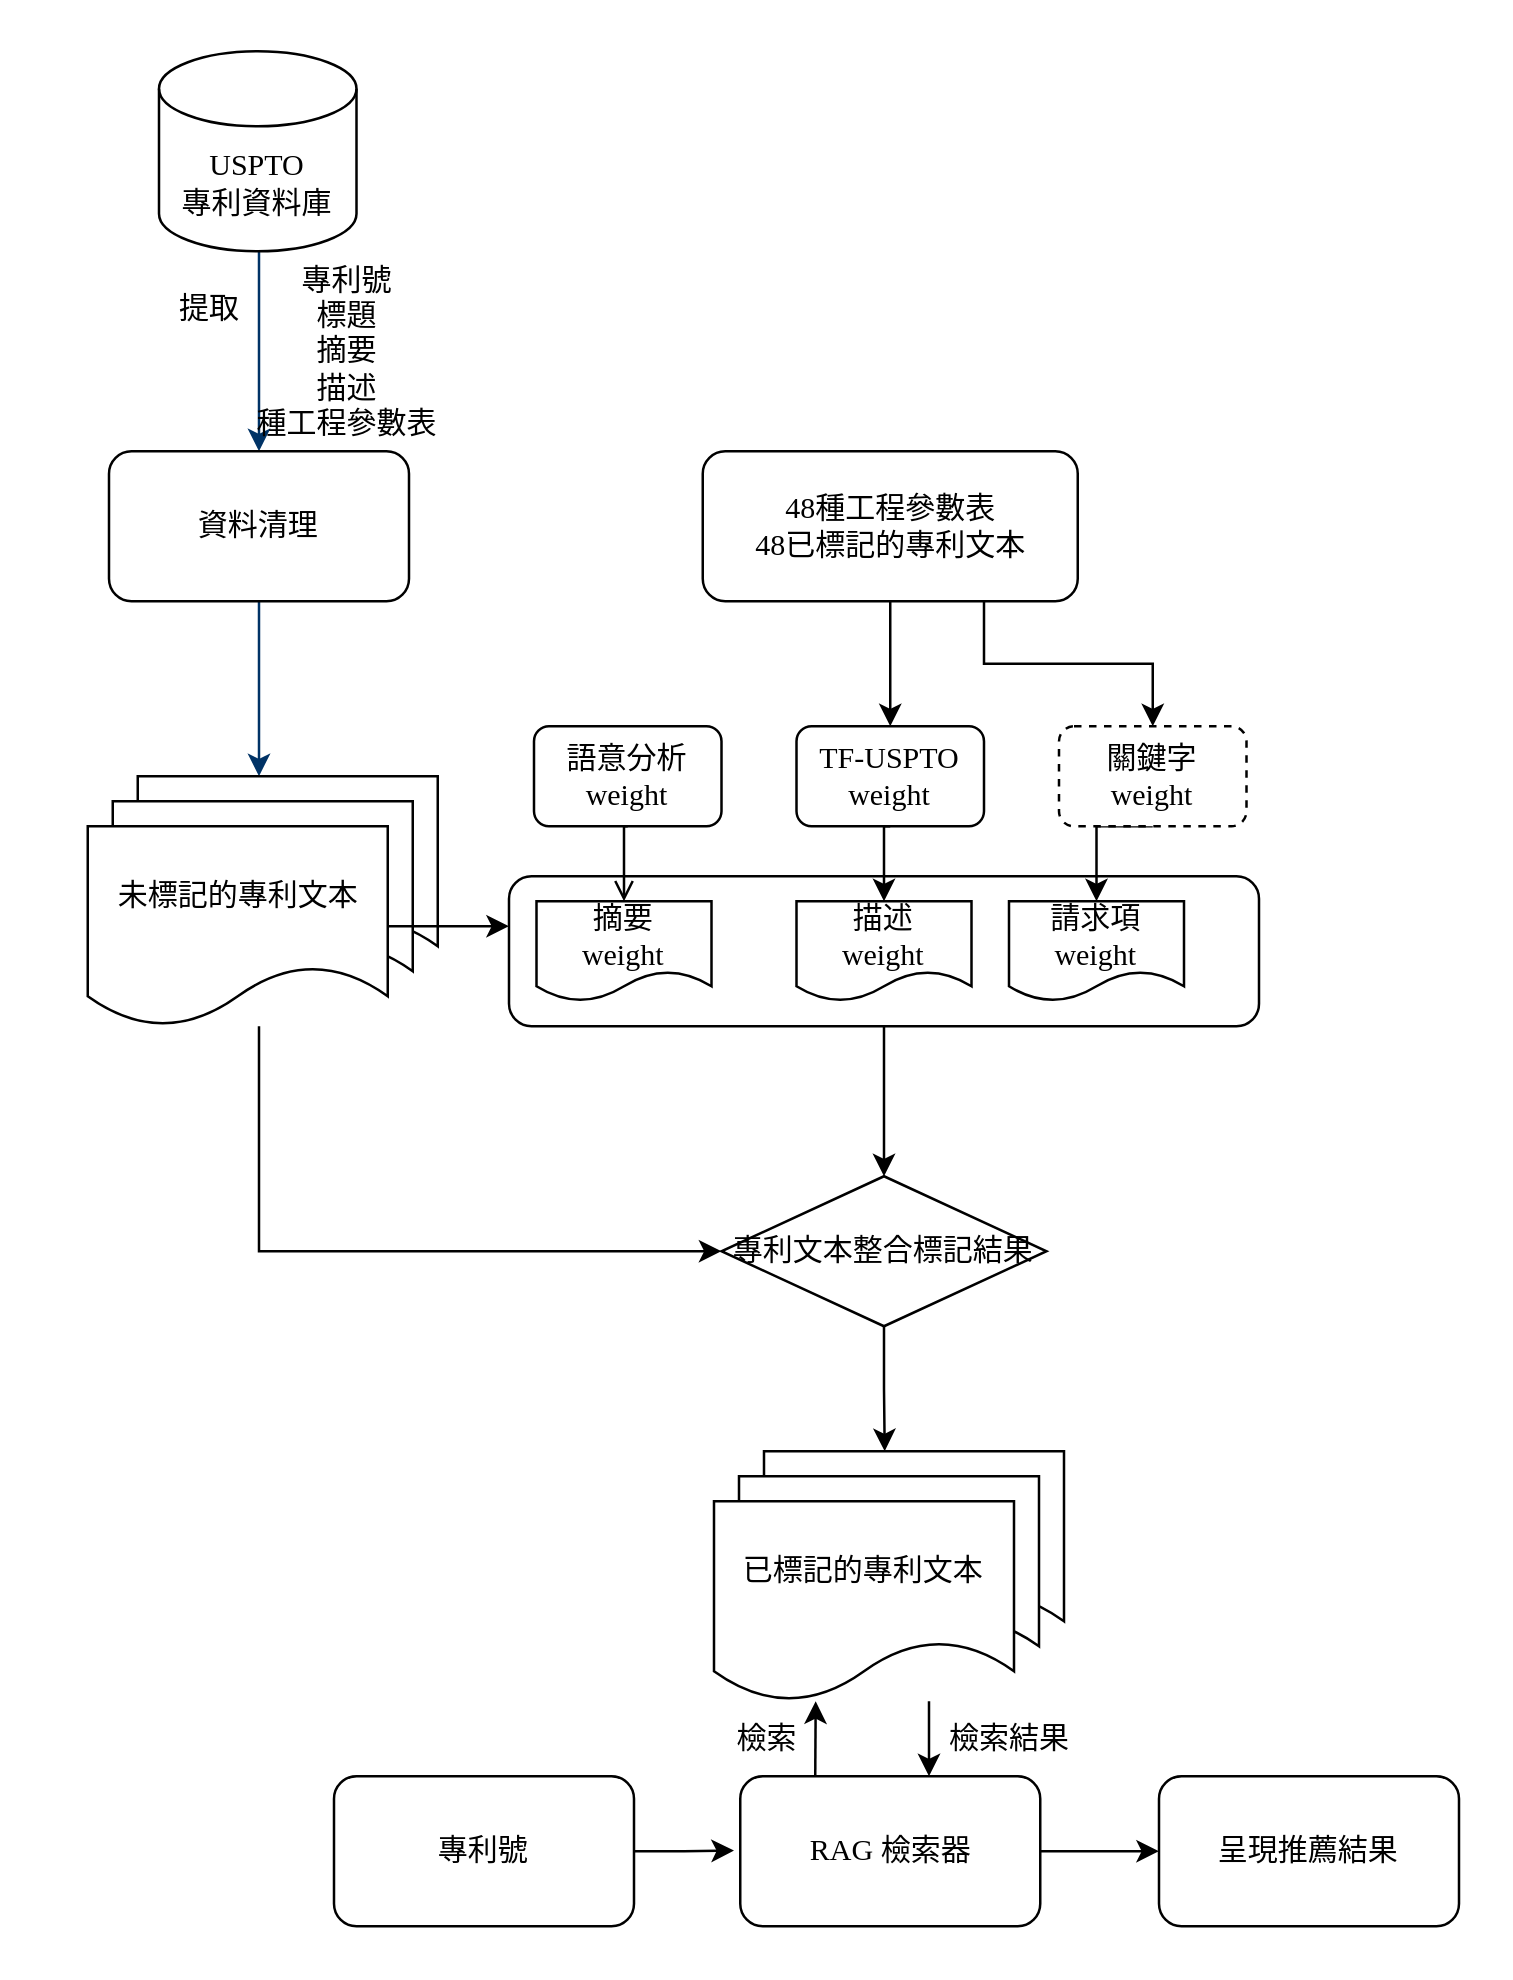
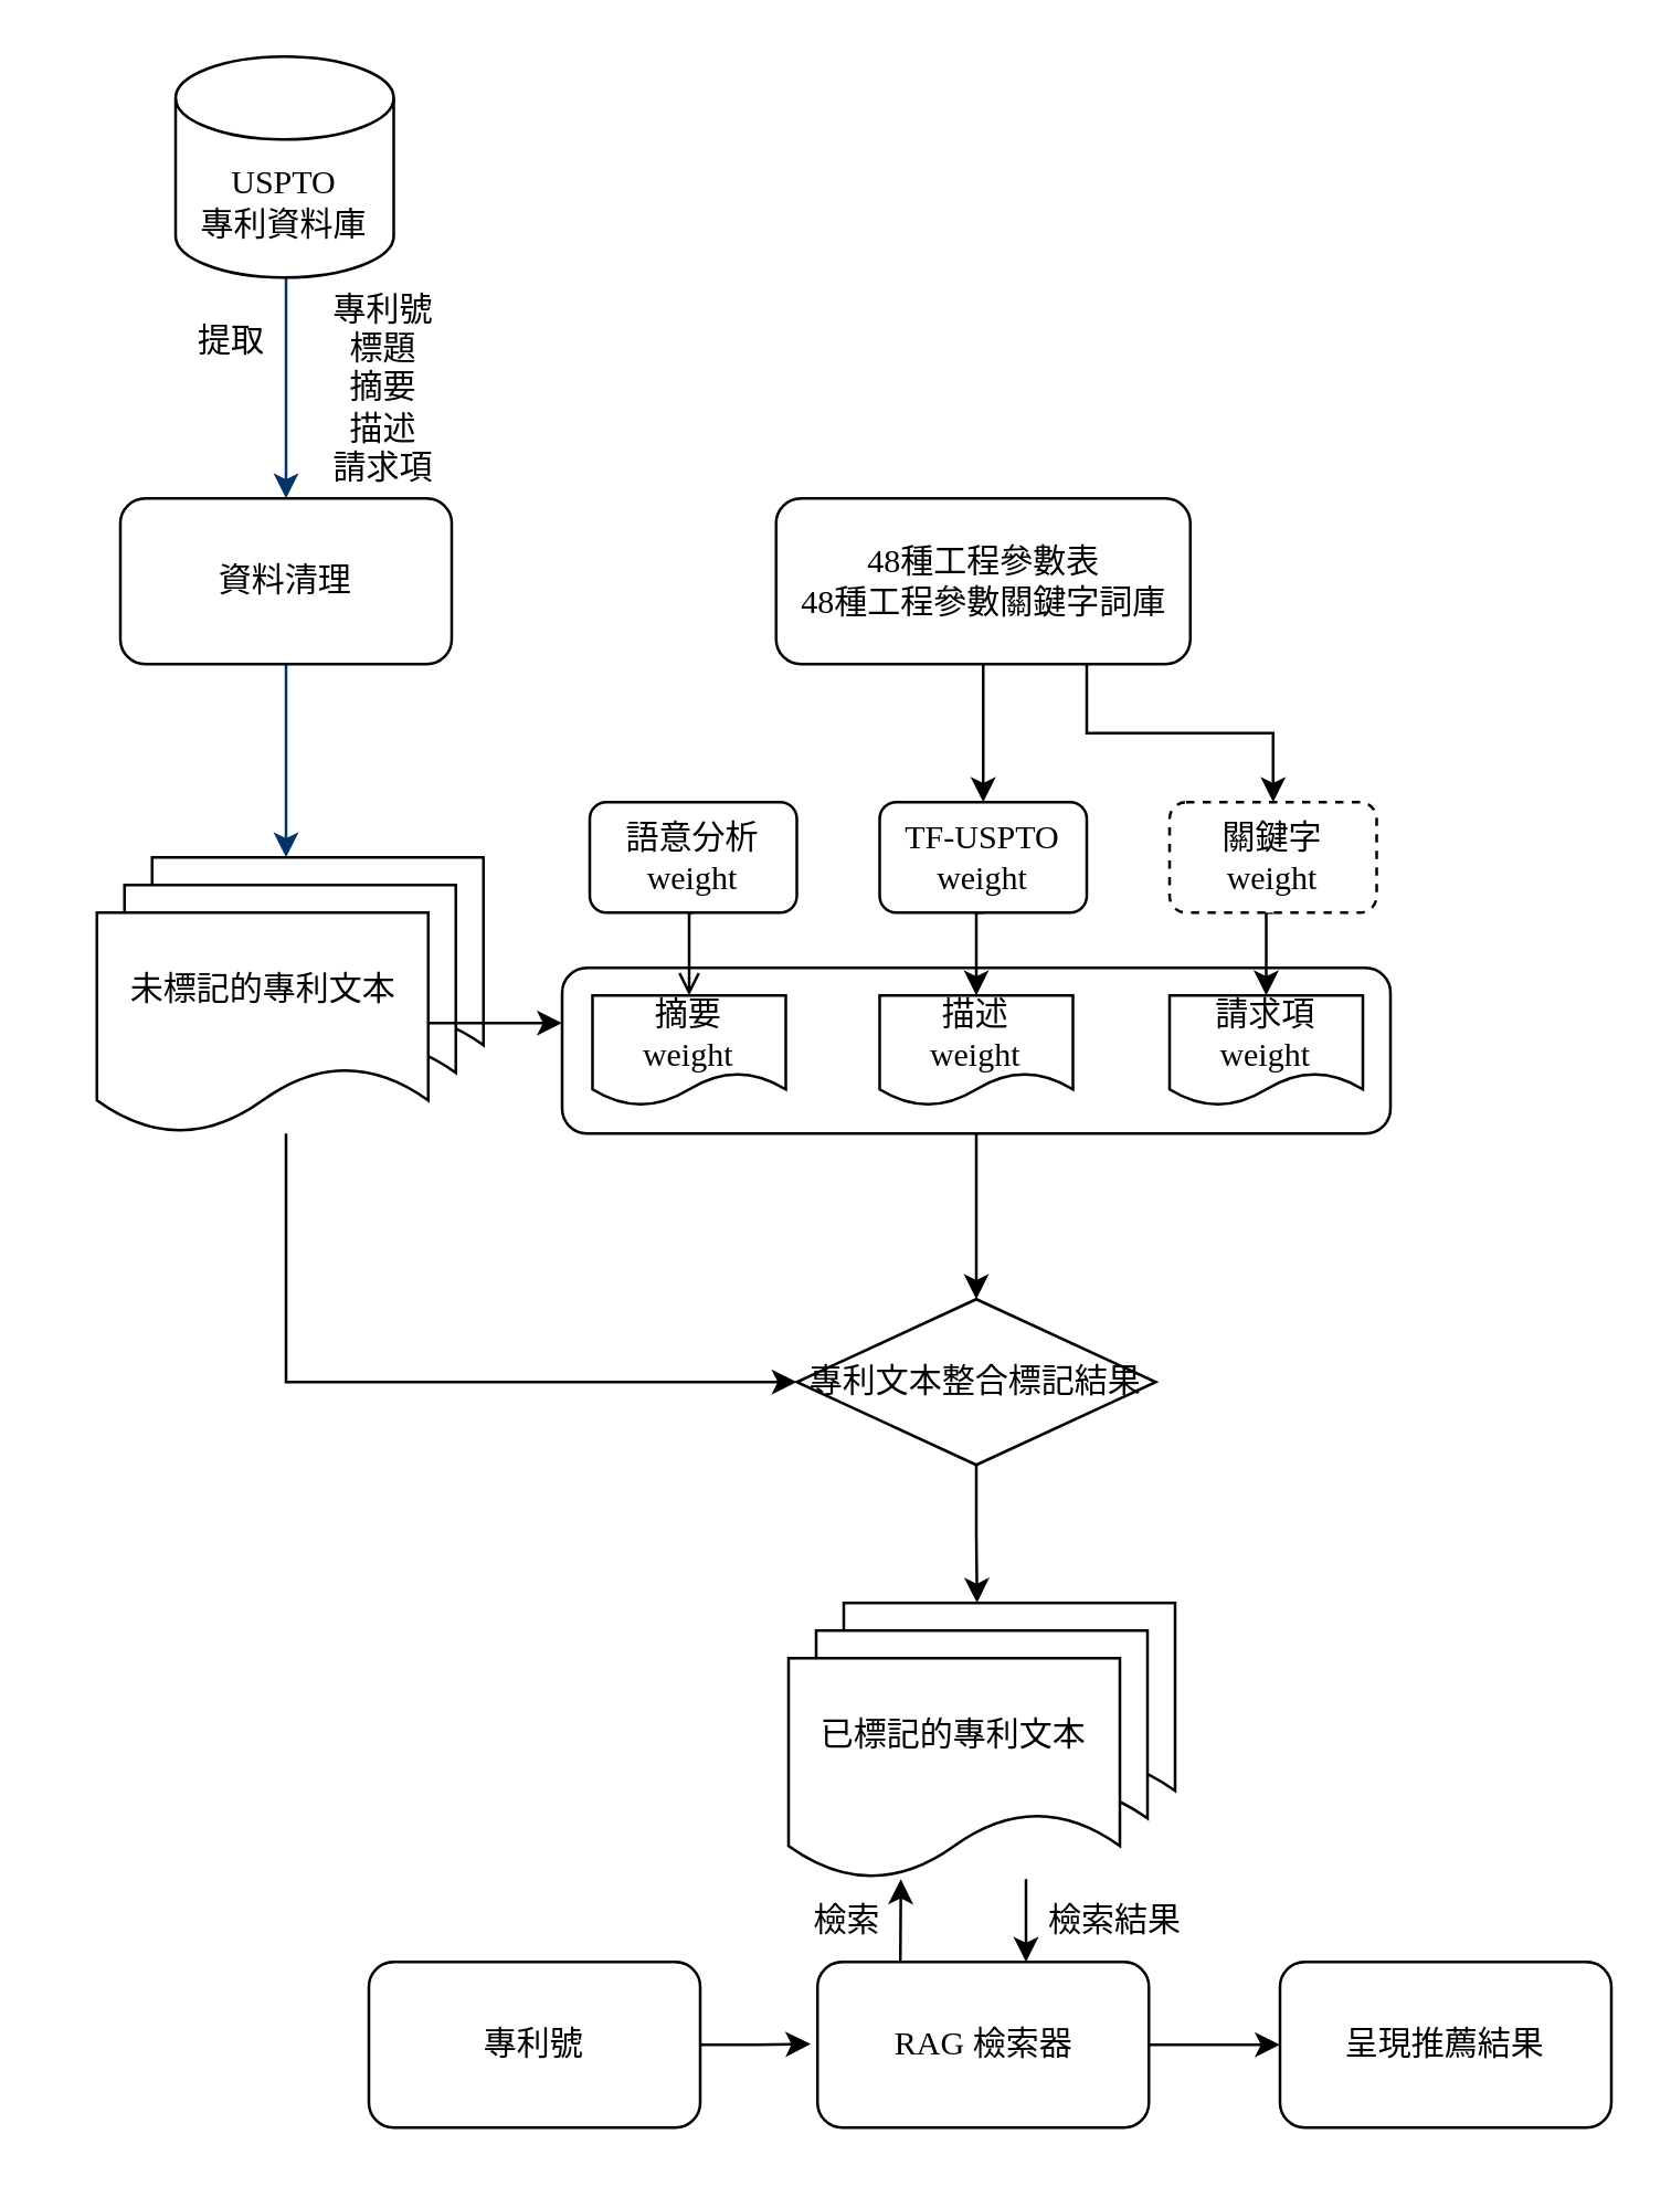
  <mxCell id="0" />
  <mxCell id="1" parent="0" />
  <mxCell id="2" value="" style="rounded=1;whiteSpace=wrap;html=1;" vertex="1" parent="1"><mxGeometry x="203" y="350" width="300" height="60" as="geometry" /></mxCell>
  <mxCell id="3" style="fontStyle=1;strokeColor=#003366;strokeWidth=1;html=1;entryX=0.5;entryY=0;entryDx=0;entryDy=0;entryPerimeter=0;" parent="1" target="12" edge="1"><mxGeometry relative="1" as="geometry"><mxPoint x="103" y="100" as="sourcePoint" /><mxPoint x="103" y="160" as="targetPoint" /></mxGeometry></mxCell>
  <mxCell id="4" style="fontStyle=1;strokeColor=#003366;strokeWidth=1;html=1;exitX=0.5;exitY=1;exitDx=0;exitDy=0;" parent="1" source="12" edge="1"><mxGeometry relative="1" as="geometry"><mxPoint x="102.5" y="250" as="sourcePoint" /><mxPoint x="103" y="310" as="targetPoint" /></mxGeometry></mxCell>
  <mxCell id="5" value="&lt;font face=&quot;Times New Roman&quot;&gt;USPTO&lt;/font&gt;&lt;div&gt;&lt;font face=&quot;標楷體&quot;&gt;專利資料庫&lt;/font&gt;&lt;/div&gt;" style="shape=cylinder3;whiteSpace=wrap;html=1;boundedLbl=1;backgroundOutline=1;size=15;" vertex="1" parent="1"><mxGeometry x="63" y="20" width="79" height="80" as="geometry" /></mxCell>
  <mxCell id="6" value="" style="group;fontFamily=標楷體;" vertex="1" connectable="0" parent="1"><mxGeometry x="20.5" y="300" width="164" height="110" as="geometry" /></mxCell>
  <mxCell id="7" value="" style="shape=document;whiteSpace=wrap;html=1;boundedLbl=1;" vertex="1" parent="6"><mxGeometry x="34" y="10" width="120" height="80" as="geometry" /></mxCell>
  <mxCell id="8" value="" style="shape=document;whiteSpace=wrap;html=1;boundedLbl=1;fontFamily=標楷體;" vertex="1" parent="6"><mxGeometry x="24" y="20" width="120" height="80" as="geometry" /></mxCell>
  <mxCell id="9" value="未標記的專利文本" style="shape=document;whiteSpace=wrap;html=1;boundedLbl=1;fontFamily=標楷體;" vertex="1" parent="6"><mxGeometry x="14" y="30" width="120" height="80" as="geometry" /></mxCell>
  <mxCell id="10" value="提取" style="text;html=1;align=center;verticalAlign=middle;resizable=0;points=[];autosize=1;strokeColor=none;fillColor=none;fontFamily=標楷體;" vertex="1" parent="1"><mxGeometry x="58" y="108" width="50" height="30" as="geometry" /></mxCell>
- <mxCell id="11" value="專利號&lt;div&gt;標題&lt;br&gt;&lt;div&gt;摘要&lt;/div&gt;&lt;div&gt;描述&lt;/div&gt;&lt;div&gt;種工程參數表&lt;/div&gt;&lt;/div&gt;" style="text;html=1;align=center;verticalAlign=middle;resizable=0;points=[];autosize=1;strokeColor=none;fillColor=none;fontFamily=標楷體;" vertex="1" parent="1"><mxGeometry x="108" y="95" width="60" height="90" as="geometry" /></mxCell>
+ <mxCell id="11" value="專利號&lt;div&gt;標題&lt;br&gt;&lt;div&gt;摘要&lt;/div&gt;&lt;div&gt;描述&lt;/div&gt;&lt;div&gt;請求項&lt;/div&gt;&lt;/div&gt;" style="text;html=1;align=center;verticalAlign=middle;resizable=0;points=[];autosize=1;strokeColor=none;fillColor=none;fontFamily=標楷體;" vertex="1" parent="1"><mxGeometry x="108" y="95" width="60" height="90" as="geometry" /></mxCell>
  <mxCell id="12" value="資料清理" style="rounded=1;whiteSpace=wrap;html=1;fontFamily=標楷體;" vertex="1" parent="1"><mxGeometry x="43" y="180" width="120" height="60" as="geometry" /></mxCell>
  <mxCell id="13" style="edgeStyle=orthogonalEdgeStyle;rounded=0;orthogonalLoop=1;jettySize=auto;html=1;exitX=0.5;exitY=1;exitDx=0;exitDy=0;entryX=0.5;entryY=0;entryDx=0;entryDy=0;" edge="1" parent="1" source="15" target="19"><mxGeometry relative="1" as="geometry" /></mxCell>
  <mxCell id="14" style="edgeStyle=orthogonalEdgeStyle;rounded=0;orthogonalLoop=1;jettySize=auto;html=1;exitX=0.75;exitY=1;exitDx=0;exitDy=0;" edge="1" parent="1" source="15" target="23"><mxGeometry relative="1" as="geometry" /></mxCell>
- <mxCell id="15" value="&lt;div&gt;&lt;font face=&quot;Times New Roman&quot;&gt;48&lt;/font&gt;種工程參數表&lt;font face=&quot;Times New Roman&quot;&gt;&lt;/font&gt;&lt;/div&gt;&lt;font face=&quot;Times New Roman&quot;&gt;48&lt;/font&gt;已標記的專利文本" style="rounded=1;whiteSpace=wrap;html=1;fontFamily=標楷體;" vertex="1" parent="1"><mxGeometry x="280.5" y="180" width="150" height="60" as="geometry" /></mxCell>
+ <mxCell id="15" value="&lt;div&gt;&lt;font face=&quot;Times New Roman&quot;&gt;48&lt;/font&gt;種工程參數表&lt;font face=&quot;Times New Roman&quot;&gt;&lt;/font&gt;&lt;/div&gt;&lt;font face=&quot;Times New Roman&quot;&gt;48&lt;/font&gt;種工程參數關鍵字詞庫" style="rounded=1;whiteSpace=wrap;html=1;fontFamily=標楷體;" vertex="1" parent="1"><mxGeometry x="280.5" y="180" width="150" height="60" as="geometry" /></mxCell>
  <mxCell id="16" value="&lt;font face=&quot;標楷體&quot;&gt;摘要&lt;/font&gt;&lt;div&gt;&lt;font face=&quot;Times New Roman&quot;&gt;weight&lt;/font&gt;&lt;/div&gt;" style="shape=document;whiteSpace=wrap;html=1;boundedLbl=1;" vertex="1" parent="1"><mxGeometry x="214" y="360" width="70" height="40" as="geometry" /></mxCell>
  <mxCell id="17" value="&lt;font face=&quot;標楷體&quot;&gt;描述&lt;/font&gt;&lt;div&gt;&lt;font face=&quot;Times New Roman&quot;&gt;weight&lt;/font&gt;&lt;/div&gt;" style="shape=document;whiteSpace=wrap;html=1;boundedLbl=1;" vertex="1" parent="1"><mxGeometry x="318" y="360" width="70" height="40" as="geometry" /></mxCell>
- <mxCell id="18" value="&lt;font face=&quot;標楷體&quot;&gt;請求項&lt;/font&gt;&lt;div&gt;&lt;font face=&quot;Times New Roman&quot;&gt;weight&lt;/font&gt;&lt;/div&gt;" style="shape=document;whiteSpace=wrap;html=1;boundedLbl=1;" vertex="1" parent="1"><mxGeometry x="403" y="360" width="70" height="40" as="geometry" /></mxCell>
+ <mxCell id="18" value="&lt;font face=&quot;標楷體&quot;&gt;請求項&lt;/font&gt;&lt;div&gt;&lt;font face=&quot;Times New Roman&quot;&gt;weight&lt;/font&gt;&lt;/div&gt;" style="shape=document;whiteSpace=wrap;html=1;boundedLbl=1;" vertex="1" parent="1"><mxGeometry x="423" y="360" width="70" height="40" as="geometry" /></mxCell>
  <mxCell id="19" value="&lt;font face=&quot;Times New Roman&quot;&gt;TF-USPTO&lt;/font&gt;&lt;div&gt;&lt;font face=&quot;Times New Roman&quot;&gt;weight&lt;/font&gt;&lt;/div&gt;" style="rounded=1;whiteSpace=wrap;html=1;" vertex="1" parent="1"><mxGeometry x="318" y="290" width="75" height="40" as="geometry" /></mxCell>
  <mxCell id="20" style="edgeStyle=orthogonalEdgeStyle;rounded=0;orthogonalLoop=1;jettySize=auto;html=1;exitX=0.5;exitY=1;exitDx=0;exitDy=0;entryX=0.5;entryY=0;entryDx=0;entryDy=0;endArrow=open;" edge="1" parent="1" source="21" target="16"><mxGeometry relative="1" as="geometry" /></mxCell>
  <mxCell id="21" value="&lt;font face=&quot;標楷體&quot;&gt;語意分析&lt;/font&gt;&lt;div&gt;&lt;font face=&quot;Times New Roman&quot;&gt;weight&lt;/font&gt;&lt;/div&gt;" style="rounded=1;whiteSpace=wrap;html=1;" vertex="1" parent="1"><mxGeometry x="213" y="290" width="75" height="40" as="geometry" /></mxCell>
  <mxCell id="22" style="edgeStyle=orthogonalEdgeStyle;rounded=0;orthogonalLoop=1;jettySize=auto;html=1;exitX=0.5;exitY=1;exitDx=0;exitDy=0;entryX=0.5;entryY=0;entryDx=0;entryDy=0;" edge="1" parent="1" source="23" target="18"><mxGeometry relative="1" as="geometry" /></mxCell>
  <mxCell id="23" value="&lt;font face=&quot;標楷體&quot;&gt;關鍵字&lt;/font&gt;&lt;div&gt;&lt;font face=&quot;Times New Roman&quot;&gt;weight&lt;/font&gt;&lt;/div&gt;" style="rounded=1;whiteSpace=wrap;html=1;dashed=1;" vertex="1" parent="1"><mxGeometry x="423" y="290" width="75" height="40" as="geometry" /></mxCell>
  <mxCell id="24" style="edgeStyle=orthogonalEdgeStyle;rounded=0;orthogonalLoop=1;jettySize=auto;html=1;exitX=0.5;exitY=1;exitDx=0;exitDy=0;" edge="1" parent="1" source="19"><mxGeometry relative="1" as="geometry"><mxPoint x="353" y="360" as="targetPoint" /></mxGeometry></mxCell>
  <mxCell id="25" style="edgeStyle=orthogonalEdgeStyle;rounded=0;orthogonalLoop=1;jettySize=auto;html=1;exitX=1;exitY=0.5;exitDx=0;exitDy=0;" edge="1" parent="1" source="9"><mxGeometry relative="1" as="geometry"><mxPoint x="203" y="370" as="targetPoint" /></mxGeometry></mxCell>
  <mxCell id="26" value="" style="group;fontFamily=標楷體;" vertex="1" connectable="0" parent="1"><mxGeometry x="271" y="570" width="164" height="110" as="geometry" /></mxCell>
  <mxCell id="27" value="" style="shape=document;whiteSpace=wrap;html=1;boundedLbl=1;" vertex="1" parent="26"><mxGeometry x="34" y="10" width="120" height="80" as="geometry" /></mxCell>
  <mxCell id="28" value="" style="shape=document;whiteSpace=wrap;html=1;boundedLbl=1;fontFamily=標楷體;" vertex="1" parent="26"><mxGeometry x="24" y="20" width="120" height="80" as="geometry" /></mxCell>
  <mxCell id="29" value="已標記的專利文本" style="shape=document;whiteSpace=wrap;html=1;boundedLbl=1;fontFamily=標楷體;" vertex="1" parent="26"><mxGeometry x="14" y="30" width="120" height="80" as="geometry" /></mxCell>
  <mxCell id="30" style="edgeStyle=orthogonalEdgeStyle;rounded=0;orthogonalLoop=1;jettySize=auto;html=1;exitX=0.5;exitY=1;exitDx=0;exitDy=0;entryX=0.5;entryY=0;entryDx=0;entryDy=0;" edge="1" parent="1" source="2" target="33"><mxGeometry relative="1" as="geometry" /></mxCell>
  <mxCell id="31" value="" style="endArrow=classic;html=1;rounded=0;entryX=0;entryY=0.5;entryDx=0;entryDy=0;" edge="1" parent="1" target="33"><mxGeometry width="50" height="50" relative="1" as="geometry"><mxPoint x="103" y="410" as="sourcePoint" /><mxPoint x="173" y="490" as="targetPoint" /><Array as="points"><mxPoint x="103" y="500" /></Array></mxGeometry></mxCell>
  <mxCell id="32" style="edgeStyle=orthogonalEdgeStyle;rounded=0;orthogonalLoop=1;jettySize=auto;html=1;exitX=0.5;exitY=1;exitDx=0;exitDy=0;" edge="1" parent="1" source="33"><mxGeometry relative="1" as="geometry"><mxPoint x="353.276" y="580" as="targetPoint" /></mxGeometry></mxCell>
  <mxCell id="33" value="專利文本整合標記結果" style="rhombus;whiteSpace=wrap;html=1;fontFamily=標楷體;" vertex="1" parent="1"><mxGeometry x="288" y="470" width="130" height="60" as="geometry" /></mxCell>
  <mxCell id="34" style="edgeStyle=orthogonalEdgeStyle;rounded=0;orthogonalLoop=1;jettySize=auto;html=1;exitX=1;exitY=0.5;exitDx=0;exitDy=0;" edge="1" parent="1" source="35"><mxGeometry relative="1" as="geometry"><mxPoint x="293" y="739.724" as="targetPoint" /></mxGeometry></mxCell>
  <mxCell id="35" value="專利號" style="rounded=1;whiteSpace=wrap;html=1;fontFamily=標楷體;" vertex="1" parent="1"><mxGeometry x="133" y="710" width="120" height="60" as="geometry" /></mxCell>
  <mxCell id="36" style="edgeStyle=orthogonalEdgeStyle;rounded=0;orthogonalLoop=1;jettySize=auto;html=1;exitX=1;exitY=0.5;exitDx=0;exitDy=0;entryX=0;entryY=0.5;entryDx=0;entryDy=0;" edge="1" parent="1" source="37" target="42"><mxGeometry relative="1" as="geometry" /></mxCell>
  <mxCell id="37" value="&lt;font face=&quot;Times New Roman&quot;&gt;RAG&amp;nbsp;&lt;/font&gt;&lt;font face=&quot;標楷體&quot;&gt;檢索器&lt;/font&gt;" style="rounded=1;whiteSpace=wrap;html=1;" vertex="1" parent="1"><mxGeometry x="295.5" y="710" width="120" height="60" as="geometry" /></mxCell>
  <mxCell id="38" style="edgeStyle=orthogonalEdgeStyle;rounded=0;orthogonalLoop=1;jettySize=auto;html=1;exitX=0.25;exitY=0;exitDx=0;exitDy=0;entryX=0.339;entryY=1;entryDx=0;entryDy=0;entryPerimeter=0;" edge="1" parent="1" source="37" target="29"><mxGeometry relative="1" as="geometry" /></mxCell>
  <mxCell id="39" value="" style="endArrow=classic;html=1;rounded=0;" edge="1" parent="1"><mxGeometry width="50" height="50" relative="1" as="geometry"><mxPoint x="371" y="680" as="sourcePoint" /><mxPoint x="371" y="710" as="targetPoint" /></mxGeometry></mxCell>
  <mxCell id="40" value="&lt;font face=&quot;標楷體&quot;&gt;檢索&lt;/font&gt;" style="text;html=1;align=center;verticalAlign=middle;resizable=0;points=[];autosize=1;strokeColor=none;fillColor=none;" vertex="1" parent="1"><mxGeometry x="280.5" y="680" width="50" height="30" as="geometry" /></mxCell>
  <mxCell id="41" value="&lt;font face=&quot;標楷體&quot;&gt;檢索結果&lt;/font&gt;" style="text;html=1;align=center;verticalAlign=middle;resizable=0;points=[];autosize=1;strokeColor=none;fillColor=none;" vertex="1" parent="1"><mxGeometry x="368" y="680" width="70" height="30" as="geometry" /></mxCell>
  <mxCell id="42" value="&lt;font face=&quot;標楷體&quot;&gt;呈現推薦結果&lt;/font&gt;" style="rounded=1;whiteSpace=wrap;html=1;" vertex="1" parent="1"><mxGeometry x="463" y="710" width="120" height="60" as="geometry" /></mxCell>
